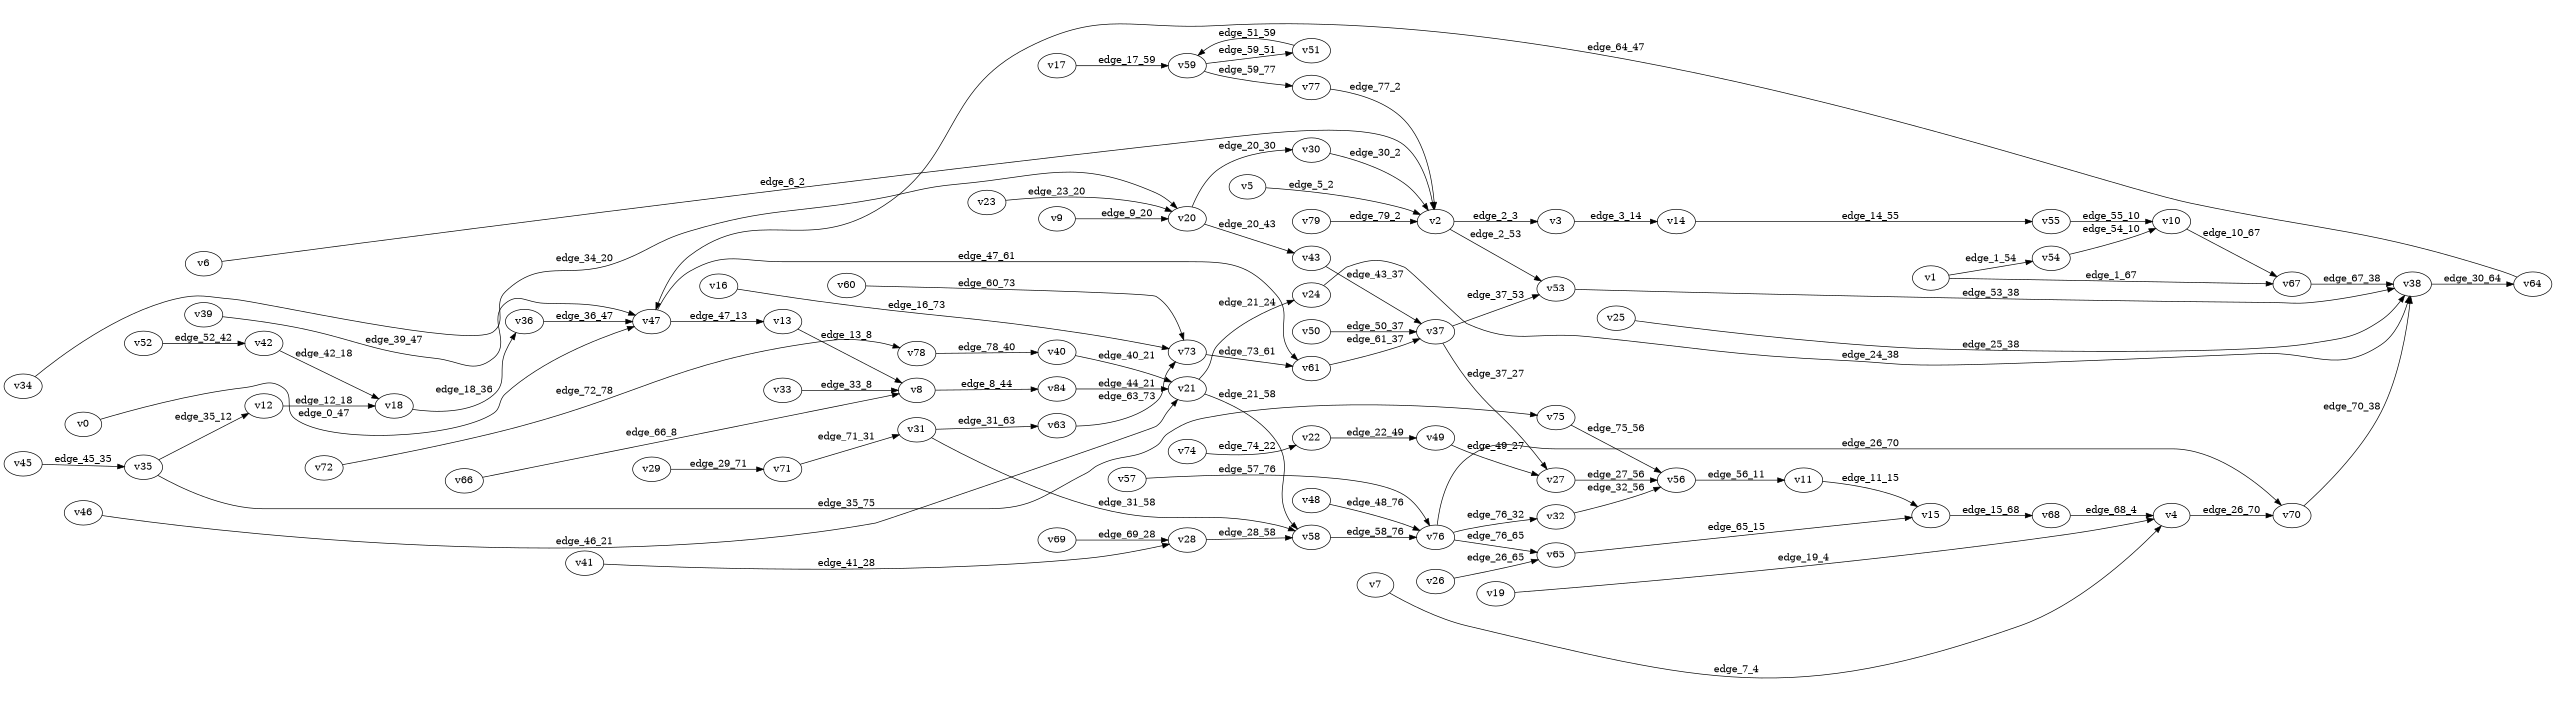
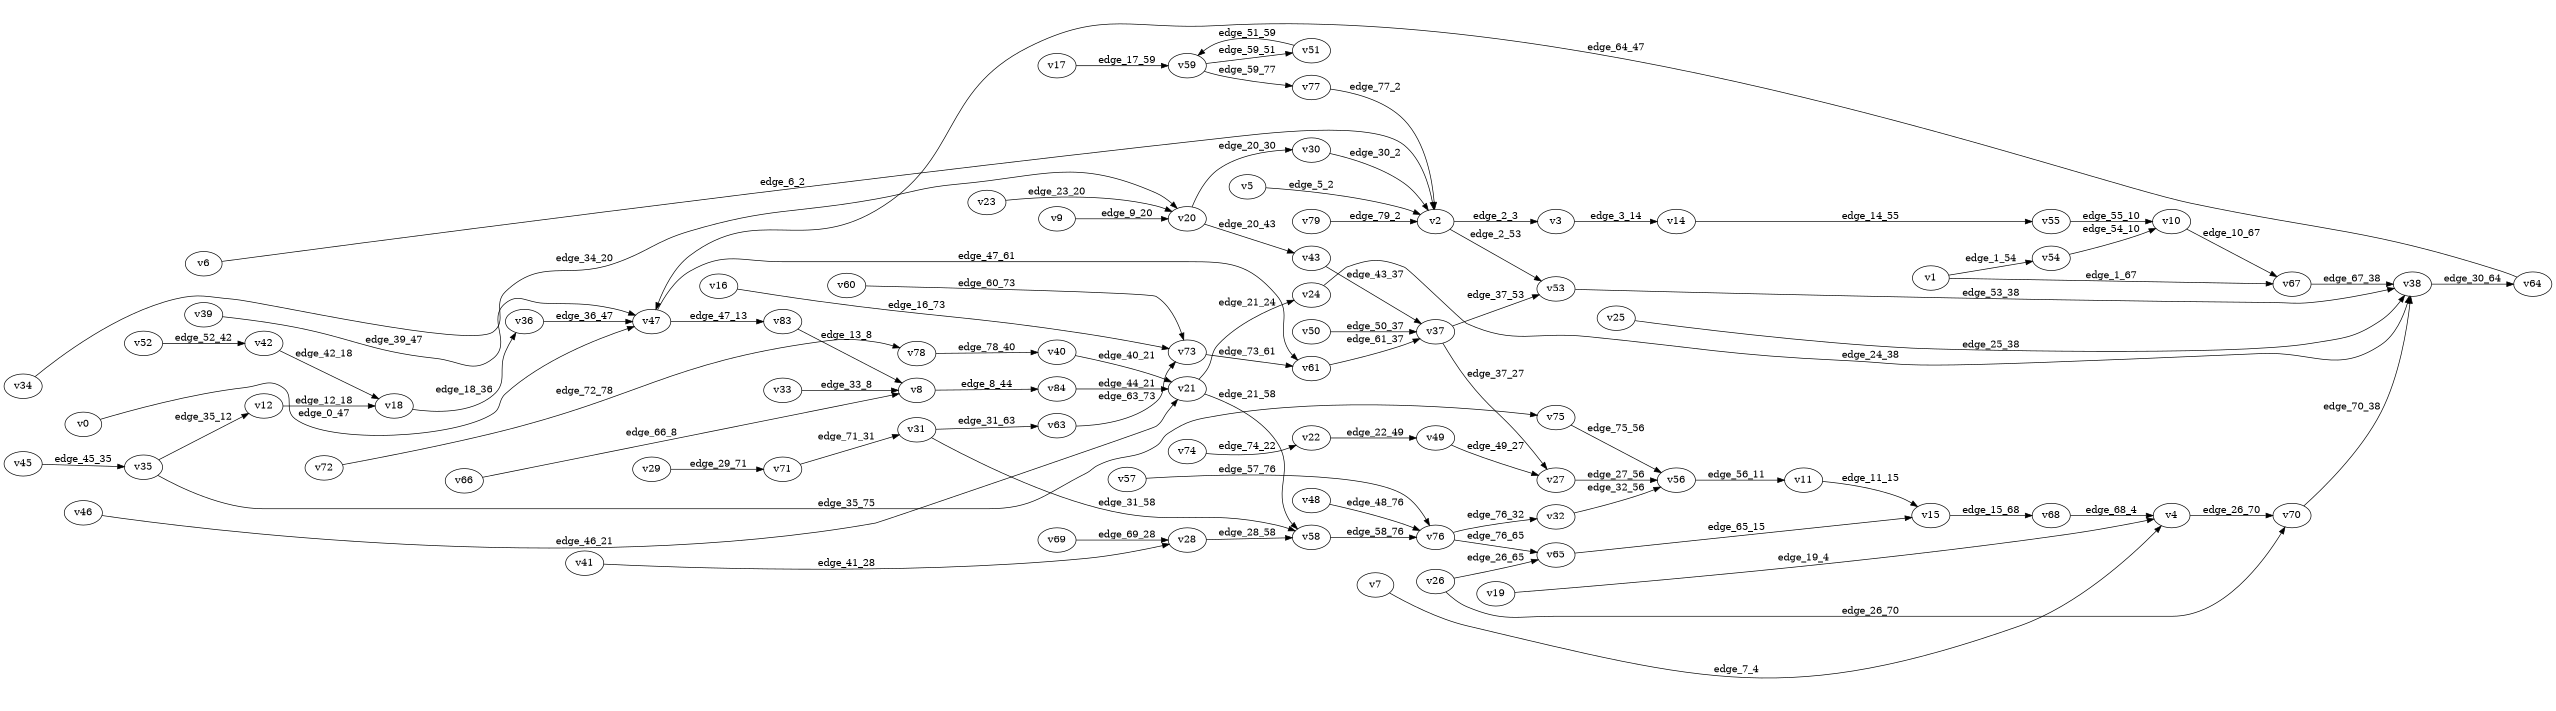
  digraph {
    rankdir=LR
    node [player=1]
    v47 [player=-1]
    v0 [player=0]
-   v13 [player=0]
+   v13 [player=0 label=v83]
    v61 [player=0]
    v1 [player=-1]
    v54
    v67
    v10 [player=-1]
    v38 [player=-1]
    v2 [player=-1]
    v3 [player=0]
    v53
    v14 [player=-1]
    v55
    v4 [player=-1]
    v70 [player=0]
    v5
    v6
    v7 [player=0]
    v8 [player=-1]
    n21 [label=v84 player=0]
    v21 [player=-1]
    v20 [player=-1]
    v9 [player=0]
    v30 [player=0]
    v43
    v11
    v15 [player=-1]
    v68 [player=0]
    v12
    v18 [player=-1]
    v36 [player=0]
    v16
    v73 [player=-1]
    v59 [player=-1]
    v17 [player=0]
    v51 [player=0]
    v77
    v19 [player=0]
    v37 [player=-1]
    v24 [player=0]
    v58 [player=0]
    v76 [player=-1]
    v49 [player=-1]
    v22 [player=0]
    v27
    v23
    v64 [player=0]
    v25
    v26 [player=-1]
    v65
    v56 [player=-1]
    v28 [player=-1]
    v29 [player=-1]
    v71 [player=0]
    v31 [player=-1]
    v63
    v32
    v33
    v34 [player=0]
    v35 [player=-1]
    v75
    v39
    v40 [player=0]
    v41
    v42
    v45
    v46 [player=0]
    v48 [player=0]
    v50 [player=0]
    v52 [player=-1]
    v57 [player=0]
    v60 [player=0]
    v74 [player=-1]
    v66
    v69
    v72
    v78 [player=-1]
    v79
    v47 -> v13 [label=edge_47_13 probability=0.362544]
    v47 -> v61 [label=edge_47_61 probability=0.637456]
    v0 -> v47 [discount=0.402286 label=edge_0_47 weight=-2.722069]
    v13 -> v8 [discount=0.529820 label=edge_13_8 weight=-6.574321]
    v61 -> v37 [discount=0.534016 label=edge_61_37 weight=-1.379869]
    v1 -> v54 [label=edge_1_54 probability=0.391903]
    v1 -> v67 [label=edge_1_67 probability=0.608097]
    v54 -> v10 [discount=0.103981 label=edge_54_10 weight=1.211941]
    v67 -> v38 [discount=0.800658 label=edge_67_38 weight=9.140838]
    v10 -> v67 [label=edge_10_67 probability=1.000000]
    v38 -> v64 [label=edge_30_64 probability=1.000000]
    v2 -> v3 [label=edge_2_3 probability=0.553370]
    v2 -> v53 [label=edge_2_53 probability=0.446630]
    v3 -> v14 [discount=0.367708 label=edge_3_14 weight=2.168059]
    v53 -> v38 [discount=0.417313 label=edge_53_38 weight=-9.867727]
    v14 -> v55 [label=edge_14_55 probability=1.000000]
    v55 -> v10 [discount=0.266376 label=edge_55_10 weight=9.025234]
    v4 -> v70 [label=edge_26_70 probability=1.000000]
    v70 -> v38 [discount=0.655130 label=edge_70_38 weight=-2.228950]
    v5 -> v2 [discount=0.365419 label=edge_5_2 weight=-1.809842]
    v6 -> v2 [discount=0.492595 label=edge_6_2 weight=-6.766731]
    v7 -> v4 [discount=0.714341 label=edge_7_4 weight=-2.219134]
    v8 -> n21 [label=edge_8_44 probability=1.000000]
    n21 -> v21 [discount=0.758521 label=edge_44_21 weight=7.018027]
    v21 -> v24 [label=edge_21_24 probability=0.605120]
    v21 -> v58 [label=edge_21_58 probability=0.394880]
    v20 -> v30 [label=edge_20_30 probability=0.627872]
    v20 -> v43 [label=edge_20_43 probability=0.372128]
    v9 -> v20 [discount=0.765844 label=edge_9_20 weight=3.895782]
    v30 -> v2 [discount=0.690459 label=edge_30_2 weight=-3.574505]
    v43 -> v37 [discount=0.582299 label=edge_43_37 weight=-3.952695]
    v11 -> v15 [discount=0.439584 label=edge_11_15 weight=-3.278985]
    v15 -> v68 [label=edge_15_68 probability=1.000000]
    v68 -> v4 [discount=0.562494 label=edge_68_4 weight=5.304914]
    v12 -> v18 [discount=0.435594 label=edge_12_18 weight=4.839567]
    v18 -> v36 [label=edge_18_36 probability=1.000000]
    v36 -> v47 [discount=0.363358 label=edge_36_47 weight=2.142554]
    v16 -> v73 [discount=0.531548 label=edge_16_73 weight=-8.835749]
    v73 -> v61 [label=edge_73_61 probability=1.000000]
    v59 -> v51 [label=edge_59_51 probability=0.569032]
    v59 -> v77 [label=edge_59_77 probability=0.430968]
    v17 -> v59 [discount=0.663672 label=edge_17_59 weight=6.003241]
    v51 -> v59 [discount=0.711281 label=edge_51_59 weight=-6.739540]
    v77 -> v2 [discount=0.639851 label=edge_77_2 weight=4.221862]
    v19 -> v4 [discount=0.816859 label=edge_19_4 weight=-4.395299]
    v37 -> v53 [label=edge_37_53 probability=0.674006]
    v37 -> v27 [label=edge_37_27 probability=0.325994]
    v24 -> v38 [discount=0.378919 label=edge_24_38 weight=-0.962379]
    v58 -> v76 [discount=0.504704 label=edge_58_76 weight=9.982422]
    v76 -> v65 [label=edge_76_65 probability=0.525795]
    v76 -> v32 [label=edge_76_32 probability=0.474205]
    v49 -> v27 [label=edge_49_27 probability=1.000000]
    v22 -> v49 [discount=0.175331 label=edge_22_49 weight=6.615656]
    v27 -> v56 [discount=0.357006 label=edge_27_56 weight=3.504123]
    v23 -> v20 [discount=0.492807 label=edge_23_20 weight=-2.137880]
    v64 -> v47 [discount=0.494378 label=edge_64_47 weight=-2.240525]
    v25 -> v38 [discount=0.539875 label=edge_25_38 weight=-4.879943]
-   v76 -> v70 [label=edge_26_70 probability=0.601355]
+   v26 -> v70 [label=edge_26_70 probability=0.601355]
    v26 -> v65 [label=edge_26_65 probability=0.398645]
    v65 -> v15 [discount=0.679394 label=edge_65_15 weight=-2.454708]
    v56 -> v11 [label=edge_56_11 probability=1.000000]
    v28 -> v58 [label=edge_28_58 probability=1.000000]
    v29 -> v71 [label=edge_29_71 probability=1.000000]
    v71 -> v31 [discount=0.172511 label=edge_71_31 weight=-5.136739]
    v31 -> v58 [label=edge_31_58 probability=0.504486]
    v31 -> v63 [label=edge_31_63 probability=0.495514]
    v63 -> v73 [discount=0.164077 label=edge_63_73 weight=-6.129536]
    v32 -> v56 [discount=0.253680 label=edge_32_56 weight=0.297108]
    v33 -> v8 [discount=0.472319 label=edge_33_8 weight=8.818973]
    v34 -> v20 [discount=0.362894 label=edge_34_20 weight=0.697580]
    v35 -> v12 [label=edge_35_12 probability=0.557432]
    v35 -> v75 [label=edge_35_75 probability=0.442568]
    v75 -> v56 [discount=0.533860 label=edge_75_56 weight=2.696923]
    v39 -> v47 [discount=0.632887 label=edge_39_47 weight=-8.366673]
    v40 -> v21 [discount=0.169153 label=edge_40_21 weight=-7.742548]
    v41 -> v28 [discount=0.700041 label=edge_41_28 weight=-4.145235]
    v42 -> v18 [discount=0.153917 label=edge_42_18 weight=-6.352047]
    v45 -> v35 [discount=0.618802 label=edge_45_35 weight=-7.140580]
    v46 -> v21 [discount=0.387807 label=edge_46_21 weight=0.270493]
    v48 -> v76 [discount=0.488359 label=edge_48_76 weight=4.151364]
    v50 -> v37 [discount=0.358688 label=edge_50_37 weight=5.681662]
    v52 -> v42 [label=edge_52_42 probability=1.000000]
    v57 -> v76 [discount=0.160437 label=edge_57_76 weight=-0.609343]
    v60 -> v73 [discount=0.584206 label=edge_60_73 weight=-1.007020]
    v74 -> v22 [label=edge_74_22 probability=1.000000]
    v66 -> v8 [discount=0.269598 label=edge_66_8 weight=-9.262717]
    v69 -> v28 [discount=0.203526 label=edge_69_28 weight=1.247405]
    v72 -> v78 [discount=0.372950 label=edge_72_78 weight=-5.839037]
    v78 -> v40 [label=edge_78_40 probability=1.000000]
    v79 -> v2 [discount=0.355379 label=edge_79_2 weight=9.431694]
  }
